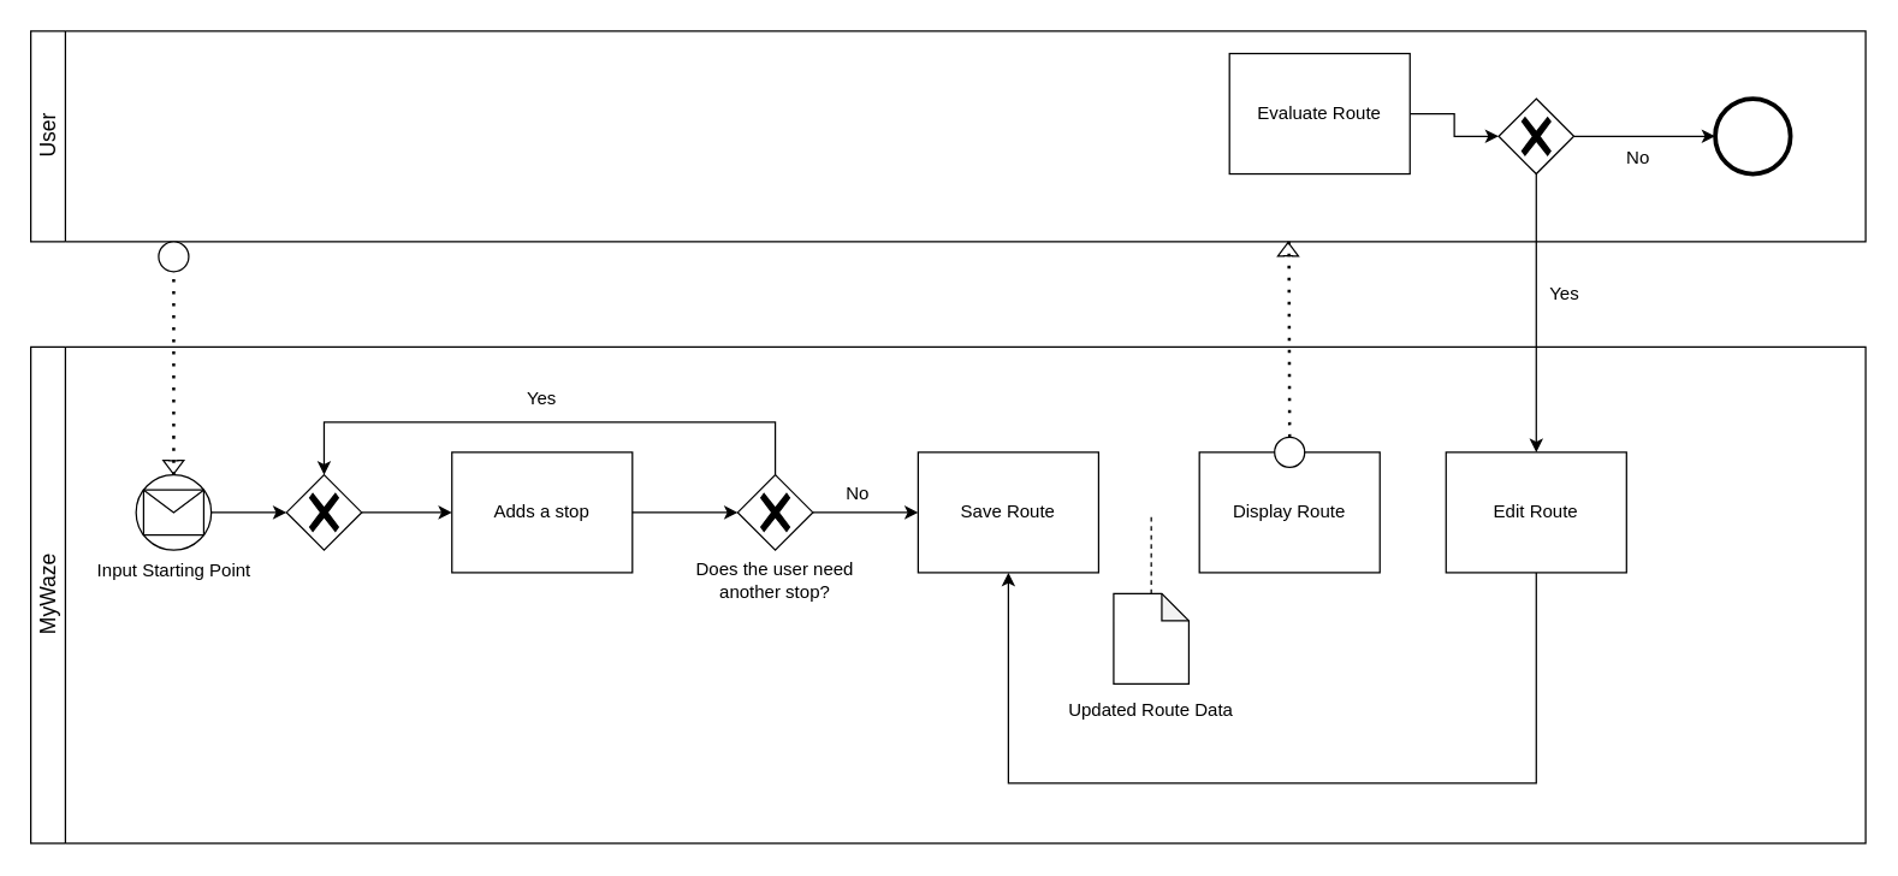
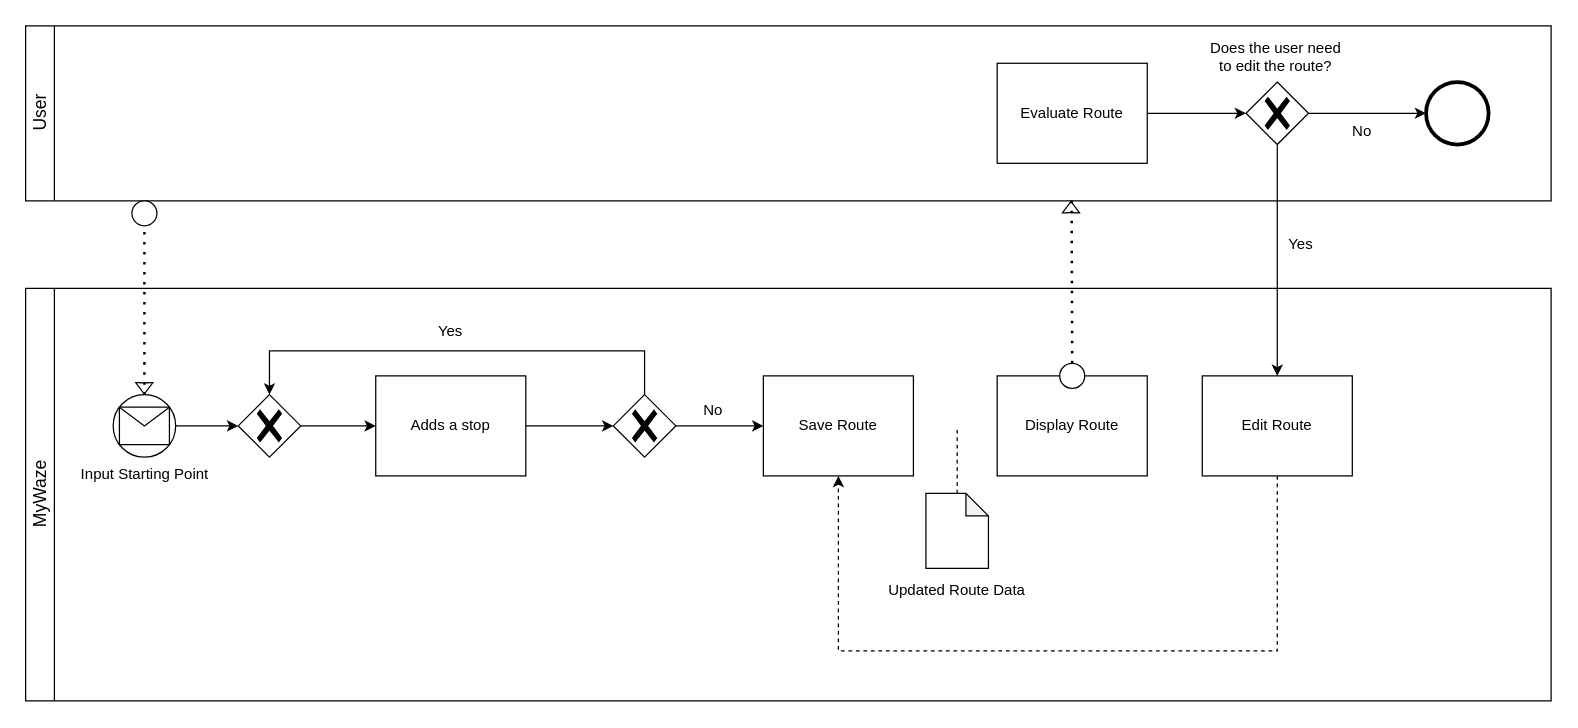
  <mxCell id="0" />
  <mxCell id="1" parent="0" />
  <mxCell id="2" value="&lt;span style=&quot;font-weight: normal;&quot;&gt;&lt;font style=&quot;font-size: 14px;&quot;&gt;User&lt;/font&gt;&lt;/span&gt;" style="swimlane;horizontal=0;whiteSpace=wrap;html=1;startSize=23;" parent="1" vertex="1"><mxGeometry x="20" y="20" width="1220" height="140" as="geometry" /></mxCell>
  <mxCell id="3" style="edgeStyle=orthogonalEdgeStyle;rounded=0;orthogonalLoop=1;jettySize=auto;html=1;entryX=0;entryY=0.5;entryDx=0;entryDy=0;entryPerimeter=0;" edge="1" parent="2" source="4" target="6"><mxGeometry relative="1" as="geometry"><mxPoint x="970" y="70" as="targetPoint" /></mxGeometry></mxCell>
- <mxCell id="4" value="Evaluate Route" style="points=[[0.25,0,0],[0.5,0,0],[0.75,0,0],[1,0.25,0],[1,0.5,0],[1,0.75,0],[0.75,1,0],[0.5,1,0],[0.25,1,0],[0,0.75,0],[0,0.5,0],[0,0.25,0]];shape=mxgraph.bpmn.task2;whiteSpace=wrap;rectStyle=rounded;size=10;html=1;container=1;expand=0;collapsible=0;taskMarker=service;" vertex="1" parent="2"><mxGeometry x="797" y="15" width="120" height="80" as="geometry" /></mxCell>
+ <mxCell id="4" value="Evaluate Route" style="points=[[0.25,0,0],[0.5,0,0],[0.75,0,0],[1,0.25,0],[1,0.5,0],[1,0.75,0],[0.75,1,0],[0.5,1,0],[0.25,1,0],[0,0.75,0],[0,0.5,0],[0,0.25,0]];shape=mxgraph.bpmn.task2;whiteSpace=wrap;rectStyle=rounded;size=10;html=1;container=1;expand=0;collapsible=0;taskMarker=service;" vertex="1" parent="2"><mxGeometry x="777" y="30" width="120" height="80" as="geometry" /></mxCell>
  <mxCell id="5" style="edgeStyle=orthogonalEdgeStyle;rounded=0;orthogonalLoop=1;jettySize=auto;html=1;entryX=0;entryY=0.5;entryDx=0;entryDy=0;" edge="1" parent="2" source="6" target="8"><mxGeometry relative="1" as="geometry" /></mxCell>
  <mxCell id="6" value="" style="points=[[0.25,0.25,0],[0.5,0,0],[0.75,0.25,0],[1,0.5,0],[0.75,0.75,0],[0.5,1,0],[0.25,0.75,0],[0,0.5,0]];shape=mxgraph.bpmn.gateway2;html=1;verticalLabelPosition=bottom;labelBackgroundColor=#ffffff;verticalAlign=top;align=center;perimeter=rhombusPerimeter;outlineConnect=0;outline=none;symbol=none;gwType=exclusive;" vertex="1" parent="2"><mxGeometry x="976" y="45" width="50" height="50" as="geometry" /></mxCell>
+ <mxCell id="7" value="Does the user need to edit the route?" style="text;html=1;align=center;verticalAlign=middle;whiteSpace=wrap;rounded=0;" vertex="1" parent="2"><mxGeometry x="940" y="10" width="120" height="30" as="geometry" /></mxCell>
  <mxCell id="8" value="" style="shape=mxgraph.bpmn.shape;html=1;verticalLabelPosition=bottom;labelBackgroundColor=#ffffff;verticalAlign=top;perimeter=ellipsePerimeter;outline=end;symbol=general;" vertex="1" parent="2"><mxGeometry x="1120" y="45" width="50" height="50" as="geometry" /></mxCell>
  <mxCell id="9" value="No" style="text;html=1;align=center;verticalAlign=middle;whiteSpace=wrap;rounded=0;" vertex="1" parent="2"><mxGeometry x="1009" y="70" width="120" height="30" as="geometry" /></mxCell>
  <mxCell id="10" value="&lt;span style=&quot;font-weight: normal;&quot;&gt;&lt;font style=&quot;font-size: 14px;&quot;&gt;MyWaze&lt;/font&gt;&lt;/span&gt;" style="swimlane;horizontal=0;whiteSpace=wrap;html=1;startSize=23;" parent="1" vertex="1"><mxGeometry x="20" y="230" width="1220" height="330" as="geometry" /></mxCell>
  <mxCell id="11" value="" style="endArrow=none;dashed=1;html=1;dashPattern=1 3;strokeWidth=2;rounded=0;" parent="10" edge="1" source="34"><mxGeometry width="50" height="50" relative="1" as="geometry"><mxPoint x="836.52" y="70" as="sourcePoint" /><mxPoint x="836.52" y="-70" as="targetPoint" /></mxGeometry></mxCell>
  <mxCell id="12" value="" style="shape=flexArrow;endArrow=classic;html=1;rounded=0;width=5.76;endSize=2.731;endWidth=6.918;" parent="10" edge="1"><mxGeometry width="50" height="50" relative="1" as="geometry"><mxPoint x="836" y="-60" as="sourcePoint" /><mxPoint x="836" y="-70" as="targetPoint" /></mxGeometry></mxCell>
  <mxCell id="13" value="Input Starting Point" style="shape=mxgraph.bpmn.shape;html=1;verticalLabelPosition=bottom;labelBackgroundColor=#ffffff;verticalAlign=top;perimeter=ellipsePerimeter;outline=standard;symbol=general;" parent="10" vertex="1"><mxGeometry x="70" y="85" width="50" height="50" as="geometry" /></mxCell>
  <mxCell id="14" value="" style="shape=message;whiteSpace=wrap;html=1;" parent="10" vertex="1"><mxGeometry x="75" y="95" width="40" height="30" as="geometry" /></mxCell>
  <mxCell id="15" value="" style="shape=flexArrow;endArrow=classic;html=1;rounded=0;width=5.76;endSize=2.731;endWidth=6.918;" parent="10" edge="1"><mxGeometry width="50" height="50" relative="1" as="geometry"><mxPoint x="94.89" y="75" as="sourcePoint" /><mxPoint x="94.89" y="85" as="targetPoint" /></mxGeometry></mxCell>
  <mxCell id="16" value="" style="endArrow=none;dashed=1;html=1;dashPattern=1 3;strokeWidth=2;rounded=0;exitX=0.5;exitY=0;exitDx=0;exitDy=0;" parent="10" source="13" target="17" edge="1"><mxGeometry width="50" height="50" relative="1" as="geometry"><mxPoint x="310" y="160" as="sourcePoint" /><mxPoint x="125" y="-70" as="targetPoint" /></mxGeometry></mxCell>
  <mxCell id="17" value="" style="ellipse;whiteSpace=wrap;html=1;" parent="10" vertex="1"><mxGeometry x="85" y="-70" width="20" height="20" as="geometry" /></mxCell>
  <mxCell id="18" value="Adds a stop" style="points=[[0.25,0,0],[0.5,0,0],[0.75,0,0],[1,0.25,0],[1,0.5,0],[1,0.75,0],[0.75,1,0],[0.5,1,0],[0.25,1,0],[0,0.75,0],[0,0.5,0],[0,0.25,0]];shape=mxgraph.bpmn.task2;whiteSpace=wrap;rectStyle=rounded;size=10;html=1;container=1;expand=0;collapsible=0;taskMarker=service;" parent="10" vertex="1"><mxGeometry x="280" y="70" width="120" height="80" as="geometry" /></mxCell>
  <mxCell id="19" value="" style="points=[[0.25,0.25,0],[0.5,0,0],[0.75,0.25,0],[1,0.5,0],[0.75,0.75,0],[0.5,1,0],[0.25,0.75,0],[0,0.5,0]];shape=mxgraph.bpmn.gateway2;html=1;verticalLabelPosition=bottom;labelBackgroundColor=#ffffff;verticalAlign=top;align=center;perimeter=rhombusPerimeter;outlineConnect=0;outline=none;symbol=none;gwType=exclusive;" parent="10" vertex="1"><mxGeometry x="470" y="85" width="50" height="50" as="geometry" /></mxCell>
  <mxCell id="20" value="" style="points=[[0.25,0.25,0],[0.5,0,0],[0.75,0.25,0],[1,0.5,0],[0.75,0.75,0],[0.5,1,0],[0.25,0.75,0],[0,0.5,0]];shape=mxgraph.bpmn.gateway2;html=1;verticalLabelPosition=bottom;labelBackgroundColor=#ffffff;verticalAlign=top;align=center;perimeter=rhombusPerimeter;outlineConnect=0;outline=none;symbol=none;gwType=exclusive;" vertex="1" parent="10"><mxGeometry x="170" y="85" width="50" height="50" as="geometry" /></mxCell>
  <mxCell id="21" style="edgeStyle=orthogonalEdgeStyle;rounded=0;orthogonalLoop=1;jettySize=auto;html=1;entryX=0;entryY=0.5;entryDx=0;entryDy=0;entryPerimeter=0;" edge="1" parent="10" source="13" target="20"><mxGeometry relative="1" as="geometry" /></mxCell>
  <mxCell id="22" style="edgeStyle=orthogonalEdgeStyle;rounded=0;orthogonalLoop=1;jettySize=auto;html=1;entryX=0;entryY=0.5;entryDx=0;entryDy=0;entryPerimeter=0;" edge="1" parent="10" source="20" target="18"><mxGeometry relative="1" as="geometry" /></mxCell>
  <mxCell id="23" style="edgeStyle=orthogonalEdgeStyle;rounded=0;orthogonalLoop=1;jettySize=auto;html=1;entryX=0;entryY=0.5;entryDx=0;entryDy=0;entryPerimeter=0;" edge="1" parent="10" source="18" target="19"><mxGeometry relative="1" as="geometry" /></mxCell>
- <mxCell id="24" value="Does the user need another stop?" style="text;html=1;align=center;verticalAlign=middle;whiteSpace=wrap;rounded=0;" vertex="1" parent="10"><mxGeometry x="435" y="140" width="120" height="30" as="geometry" /></mxCell>
  <mxCell id="25" value="Yes" style="text;html=1;align=center;verticalAlign=middle;whiteSpace=wrap;rounded=0;" vertex="1" parent="10"><mxGeometry x="280" y="20" width="120" height="30" as="geometry" /></mxCell>
  <mxCell id="26" style="edgeStyle=orthogonalEdgeStyle;rounded=0;orthogonalLoop=1;jettySize=auto;html=1;entryX=0.5;entryY=0;entryDx=0;entryDy=0;entryPerimeter=0;" edge="1" parent="10" source="19" target="20"><mxGeometry relative="1" as="geometry"><Array as="points"><mxPoint x="495" y="50" /><mxPoint x="195" y="50" /></Array></mxGeometry></mxCell>
  <mxCell id="27" value="Save Route" style="points=[[0.25,0,0],[0.5,0,0],[0.75,0,0],[1,0.25,0],[1,0.5,0],[1,0.75,0],[0.75,1,0],[0.5,1,0],[0.25,1,0],[0,0.75,0],[0,0.5,0],[0,0.25,0]];shape=mxgraph.bpmn.task2;whiteSpace=wrap;rectStyle=rounded;size=10;html=1;container=1;expand=0;collapsible=0;taskMarker=service;" vertex="1" parent="10"><mxGeometry x="590" y="70" width="120" height="80" as="geometry" /></mxCell>
  <mxCell id="28" style="edgeStyle=orthogonalEdgeStyle;rounded=0;orthogonalLoop=1;jettySize=auto;html=1;entryX=0;entryY=0.5;entryDx=0;entryDy=0;entryPerimeter=0;" edge="1" parent="10" source="19" target="27"><mxGeometry relative="1" as="geometry" /></mxCell>
  <mxCell id="29" value="No" style="text;html=1;align=center;verticalAlign=middle;whiteSpace=wrap;rounded=0;" vertex="1" parent="10"><mxGeometry x="490" y="83" width="120" height="30" as="geometry" /></mxCell>
  <mxCell id="30" style="edgeStyle=orthogonalEdgeStyle;rounded=0;orthogonalLoop=1;jettySize=auto;html=1;endArrow=none;startFill=0;dashed=1;" edge="1" parent="10" source="31"><mxGeometry relative="1" as="geometry"><mxPoint x="745" y="110" as="targetPoint" /></mxGeometry></mxCell>
  <mxCell id="31" value="" style="shape=note;whiteSpace=wrap;html=1;backgroundOutline=1;darkOpacity=0.05;size=18;" vertex="1" parent="10"><mxGeometry x="720" y="164" width="50" height="60" as="geometry" /></mxCell>
  <mxCell id="32" value="Updated Route Data" style="text;html=1;align=center;verticalAlign=middle;whiteSpace=wrap;rounded=0;" vertex="1" parent="10"><mxGeometry x="685" y="227" width="120" height="30" as="geometry" /></mxCell>
  <mxCell id="33" value="Display Route" style="points=[[0.25,0,0],[0.5,0,0],[0.75,0,0],[1,0.25,0],[1,0.5,0],[1,0.75,0],[0.75,1,0],[0.5,1,0],[0.25,1,0],[0,0.75,0],[0,0.5,0],[0,0.25,0]];shape=mxgraph.bpmn.task2;whiteSpace=wrap;rectStyle=rounded;size=10;html=1;container=1;expand=0;collapsible=0;taskMarker=service;" vertex="1" parent="10"><mxGeometry x="777" y="70" width="120" height="80" as="geometry" /></mxCell>
  <mxCell id="34" value="" style="ellipse;whiteSpace=wrap;html=1;" vertex="1" parent="10"><mxGeometry x="827" y="60" width="20" height="20" as="geometry" /></mxCell>
  <mxCell id="35" value="Edit Route" style="points=[[0.25,0,0],[0.5,0,0],[0.75,0,0],[1,0.25,0],[1,0.5,0],[1,0.75,0],[0.75,1,0],[0.5,1,0],[0.25,1,0],[0,0.75,0],[0,0.5,0],[0,0.25,0]];shape=mxgraph.bpmn.task2;whiteSpace=wrap;rectStyle=rounded;size=10;html=1;container=1;expand=0;collapsible=0;taskMarker=service;" vertex="1" parent="10"><mxGeometry x="941" y="70" width="120" height="80" as="geometry" /></mxCell>
- <mxCell id="36" style="edgeStyle=orthogonalEdgeStyle;rounded=0;orthogonalLoop=1;jettySize=auto;html=1;entryX=0.5;entryY=1;entryDx=0;entryDy=0;entryPerimeter=0;" edge="1" parent="10" source="35" target="27"><mxGeometry relative="1" as="geometry"><Array as="points"><mxPoint x="1001" y="290" /><mxPoint x="650" y="290" /></Array></mxGeometry></mxCell>
+ <mxCell id="36" style="edgeStyle=orthogonalEdgeStyle;rounded=0;orthogonalLoop=1;jettySize=auto;html=1;entryX=0.5;entryY=1;entryDx=0;entryDy=0;entryPerimeter=0;dashed=1;" edge="1" parent="10" source="35" target="27"><mxGeometry relative="1" as="geometry"><Array as="points"><mxPoint x="1001" y="290" /><mxPoint x="650" y="290" /></Array></mxGeometry></mxCell>
  <mxCell id="37" style="edgeStyle=orthogonalEdgeStyle;rounded=0;orthogonalLoop=1;jettySize=auto;html=1;entryX=0.5;entryY=0;entryDx=0;entryDy=0;entryPerimeter=0;exitX=0.5;exitY=1;exitDx=0;exitDy=0;exitPerimeter=0;" edge="1" parent="1" source="6" target="35"><mxGeometry relative="1" as="geometry" /></mxCell>
  <mxCell id="38" value="Yes" style="text;html=1;align=center;verticalAlign=middle;whiteSpace=wrap;rounded=0;" vertex="1" parent="1"><mxGeometry x="980" y="180" width="120" height="30" as="geometry" /></mxCell>
